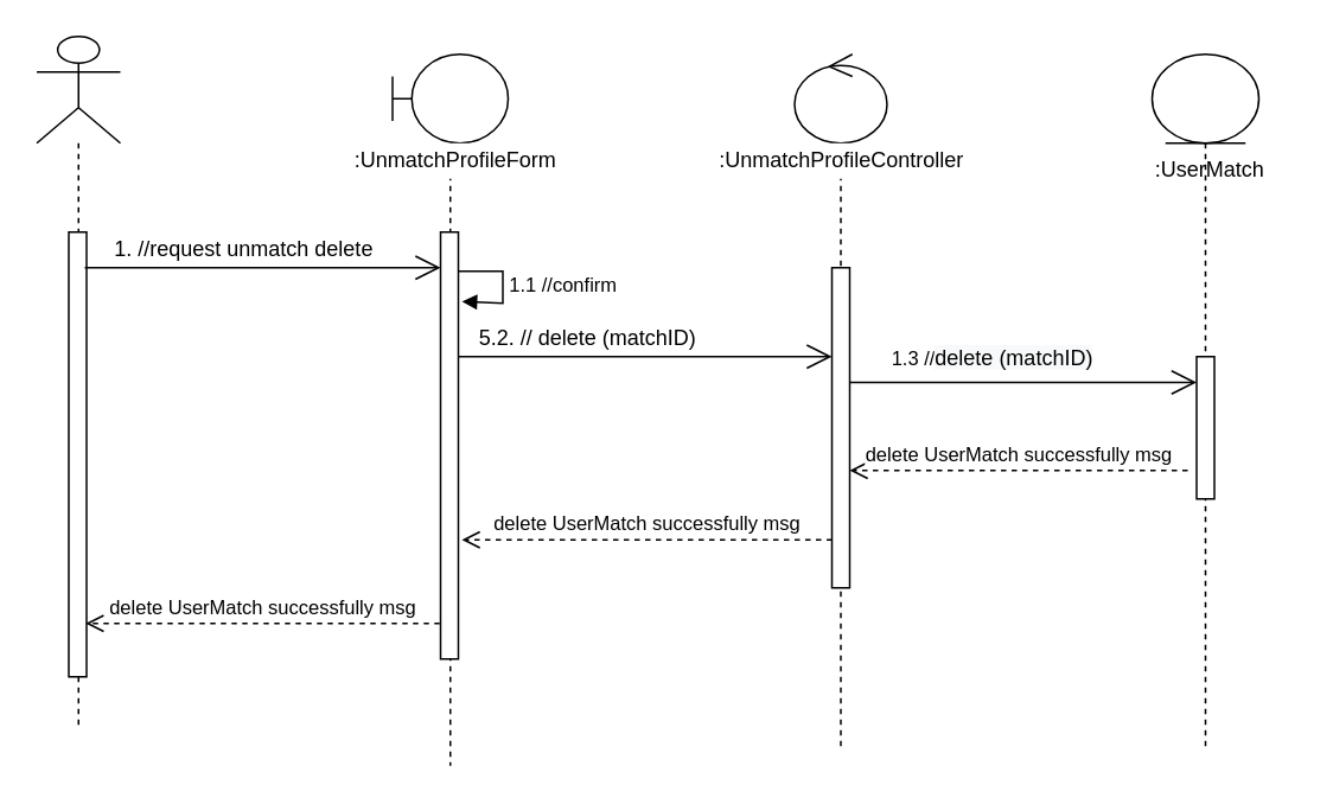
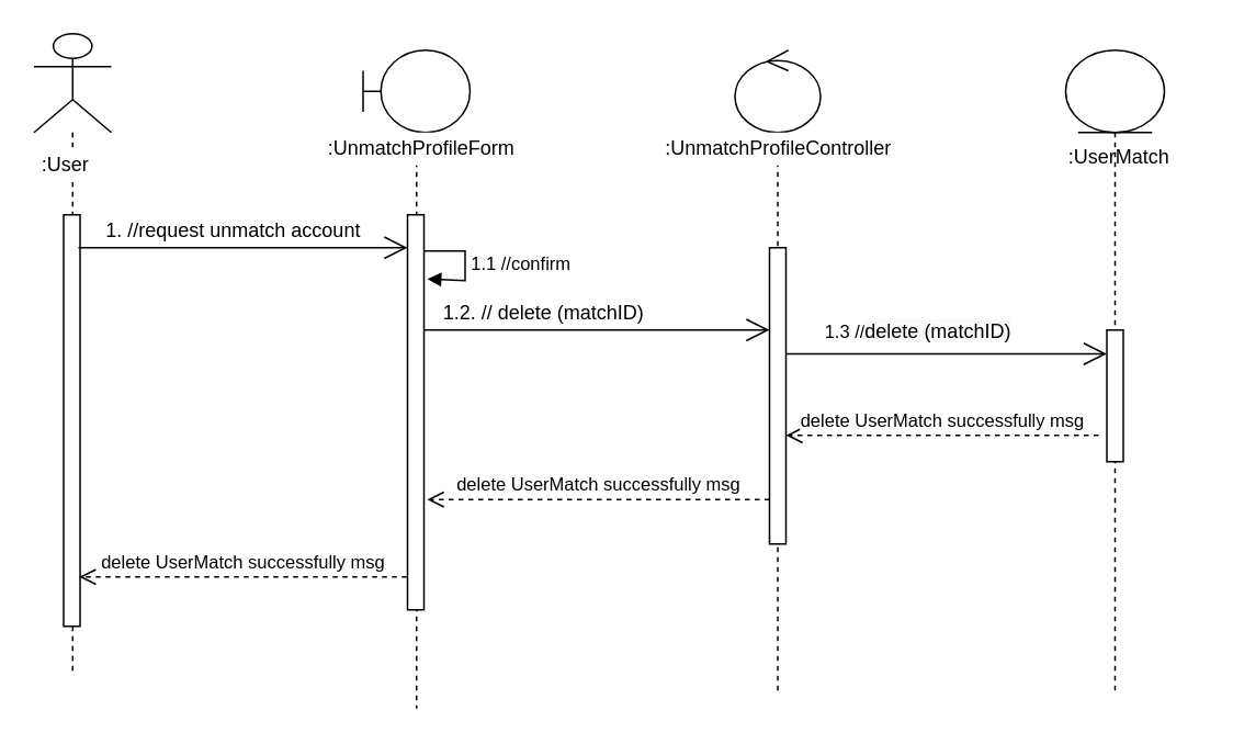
  <mxCell id="0" />
  <mxCell id="1" parent="0" />
  <mxCell id="2" value="" style="shape=umlLifeline;participant=umlBoundary;perimeter=lifelinePerimeter;whiteSpace=wrap;html=1;container=1;collapsible=0;recursiveResize=0;verticalAlign=top;spacingTop=36;labelBackgroundColor=#ffffff;outlineConnect=0;size=50;" parent="1" vertex="1"><mxGeometry x="220" y="30" width="65" height="400" as="geometry" /></mxCell>
  <mxCell id="3" value="" style="shape=umlLifeline;participant=umlActor;perimeter=lifelinePerimeter;whiteSpace=wrap;html=1;container=1;collapsible=0;recursiveResize=0;verticalAlign=top;spacingTop=36;labelBackgroundColor=#ffffff;outlineConnect=0;size=60;" parent="1" vertex="1"><mxGeometry x="20" y="20" width="47" height="390" as="geometry" /></mxCell>
  <mxCell id="4" value="" style="html=1;points=[];perimeter=orthogonalPerimeter;" parent="3" vertex="1"><mxGeometry x="18" y="110" width="10" height="250" as="geometry" /></mxCell>
+ <mxCell id="5" value=":User" style="text;html=1;resizable=0;points=[];autosize=1;align=left;verticalAlign=top;spacingTop=-4;fillColor=#ffffff;" parent="3" vertex="1"><mxGeometry x="3" y="70" width="40" height="20" as="geometry" /></mxCell>
  <mxCell id="6" value="" style="shape=umlLifeline;participant=umlControl;perimeter=lifelinePerimeter;whiteSpace=wrap;html=1;container=1;collapsible=0;recursiveResize=0;verticalAlign=top;spacingTop=36;labelBackgroundColor=#ffffff;outlineConnect=0;size=50;" parent="1" vertex="1"><mxGeometry x="446" y="30" width="52" height="390" as="geometry" /></mxCell>
  <mxCell id="7" value="" style="html=1;points=[];perimeter=orthogonalPerimeter;" parent="6" vertex="1"><mxGeometry x="21" y="120" width="10" height="180" as="geometry" /></mxCell>
  <mxCell id="8" value="" style="endArrow=open;endFill=1;endSize=12;html=1;" parent="1" edge="1"><mxGeometry width="160" relative="1" as="geometry"><mxPoint x="47" y="150" as="sourcePoint" /><mxPoint x="247" y="150" as="targetPoint" /></mxGeometry></mxCell>
  <mxCell id="9" value="1.1 //confirm" style="edgeStyle=orthogonalEdgeStyle;html=1;align=left;spacingLeft=2;endArrow=block;rounded=0;" parent="1" edge="1"><mxGeometry relative="1" as="geometry"><mxPoint x="257" y="152" as="sourcePoint" /><Array as="points"><mxPoint x="282" y="152" /><mxPoint x="282" y="170" /></Array><mxPoint x="259" y="169" as="targetPoint" /></mxGeometry></mxCell>
  <mxCell id="10" value="" style="endArrow=open;endFill=1;endSize=12;html=1;" parent="1" edge="1"><mxGeometry width="160" relative="1" as="geometry"><mxPoint x="257" y="200" as="sourcePoint" /><mxPoint x="467" y="200" as="targetPoint" /></mxGeometry></mxCell>
  <mxCell id="11" value="delete UserMatch successfully msg" style="html=1;verticalAlign=bottom;endArrow=open;dashed=1;endSize=8;exitX=0;exitY=0.9;exitDx=0;exitDy=0;exitPerimeter=0;" parent="1" edge="1"><mxGeometry relative="1" as="geometry"><mxPoint x="467" y="303" as="sourcePoint" /><mxPoint x="259" y="303" as="targetPoint" /></mxGeometry></mxCell>
  <mxCell id="12" value="delete UserMatch successfully msg" style="html=1;verticalAlign=bottom;endArrow=open;dashed=1;endSize=8;" parent="1" edge="1"><mxGeometry relative="1" as="geometry"><mxPoint x="246.5" y="350" as="sourcePoint" /><mxPoint x="47.5" y="350" as="targetPoint" /></mxGeometry></mxCell>
- <mxCell id="13" value="1. //request unmatch delete" style="text;html=1;resizable=0;points=[];autosize=1;align=left;verticalAlign=top;spacingTop=-4;" parent="1" vertex="1"><mxGeometry x="62" y="130" width="170" height="20" as="geometry" /></mxCell>
- <mxCell id="14" value="5.2. // delete (matchID)" style="text;html=1;resizable=0;points=[];autosize=1;align=left;verticalAlign=top;spacingTop=-4;" parent="1" vertex="1"><mxGeometry x="267" y="180" width="140" height="20" as="geometry" /></mxCell>
+ <mxCell id="13" value="1. //request unmatch account" style="text;html=1;resizable=0;points=[];autosize=1;align=left;verticalAlign=top;spacingTop=-4;" parent="1" vertex="1"><mxGeometry x="62" y="130" width="170" height="20" as="geometry" /></mxCell>
+ <mxCell id="14" value="1.2. // delete (matchID)" style="text;html=1;resizable=0;points=[];autosize=1;align=left;verticalAlign=top;spacingTop=-4;" parent="1" vertex="1"><mxGeometry x="267" y="180" width="140" height="20" as="geometry" /></mxCell>
  <mxCell id="15" value=":UnmatchProfileForm" style="text;html=1;resizable=0;points=[];autosize=1;align=left;verticalAlign=top;spacingTop=-4;fillColor=#ffffff;" parent="1" vertex="1"><mxGeometry x="197" y="80" width="130" height="20" as="geometry" /></mxCell>
  <mxCell id="16" value=":UnmatchProfileController" style="text;html=1;resizable=0;points=[];autosize=1;align=left;verticalAlign=top;spacingTop=-4;fillColor=#ffffff;" parent="1" vertex="1"><mxGeometry x="402" y="80" width="150" height="20" as="geometry" /></mxCell>
  <mxCell id="17" value="" style="html=1;points=[];perimeter=orthogonalPerimeter;" parent="1" vertex="1"><mxGeometry x="247" y="130" width="10" height="240" as="geometry" /></mxCell>
  <mxCell id="18" value="1.3 //&lt;span style=&quot;font-size: 12px ; text-align: left ; background-color: rgb(248 , 249 , 250)&quot;&gt;delete (matchID)&lt;/span&gt;" style="endArrow=open;endFill=1;endSize=12;html=1;" parent="1" target="22" edge="1"><mxGeometry x="-0.179" y="15" width="160" relative="1" as="geometry"><mxPoint x="477" y="214.5" as="sourcePoint" /><mxPoint x="637" y="214.5" as="targetPoint" /><mxPoint y="1" as="offset" /></mxGeometry></mxCell>
  <mxCell id="19" value="delete UserMatch successfully msg" style="html=1;verticalAlign=bottom;endArrow=open;dashed=1;endSize=8;" parent="1" edge="1"><mxGeometry relative="1" as="geometry"><mxPoint x="667" y="264" as="sourcePoint" /><mxPoint x="477" y="264" as="targetPoint" /></mxGeometry></mxCell>
  <mxCell id="20" value="" style="shape=umlLifeline;participant=umlEntity;perimeter=lifelinePerimeter;whiteSpace=wrap;html=1;container=1;collapsible=0;recursiveResize=0;verticalAlign=top;spacingTop=36;labelBackgroundColor=#ffffff;outlineConnect=0;size=50;" parent="1" vertex="1"><mxGeometry x="647" y="30" width="60" height="390" as="geometry" /></mxCell>
  <mxCell id="21" value=":UserMatch" style="text;html=1;resizable=0;points=[];autosize=1;align=left;verticalAlign=top;spacingTop=-4;" parent="1" vertex="1"><mxGeometry x="647" y="85" width="80" height="20" as="geometry" /></mxCell>
  <mxCell id="22" value="" style="html=1;points=[];perimeter=orthogonalPerimeter;" parent="1" vertex="1"><mxGeometry x="672" y="200" width="10" height="80" as="geometry" /></mxCell>
